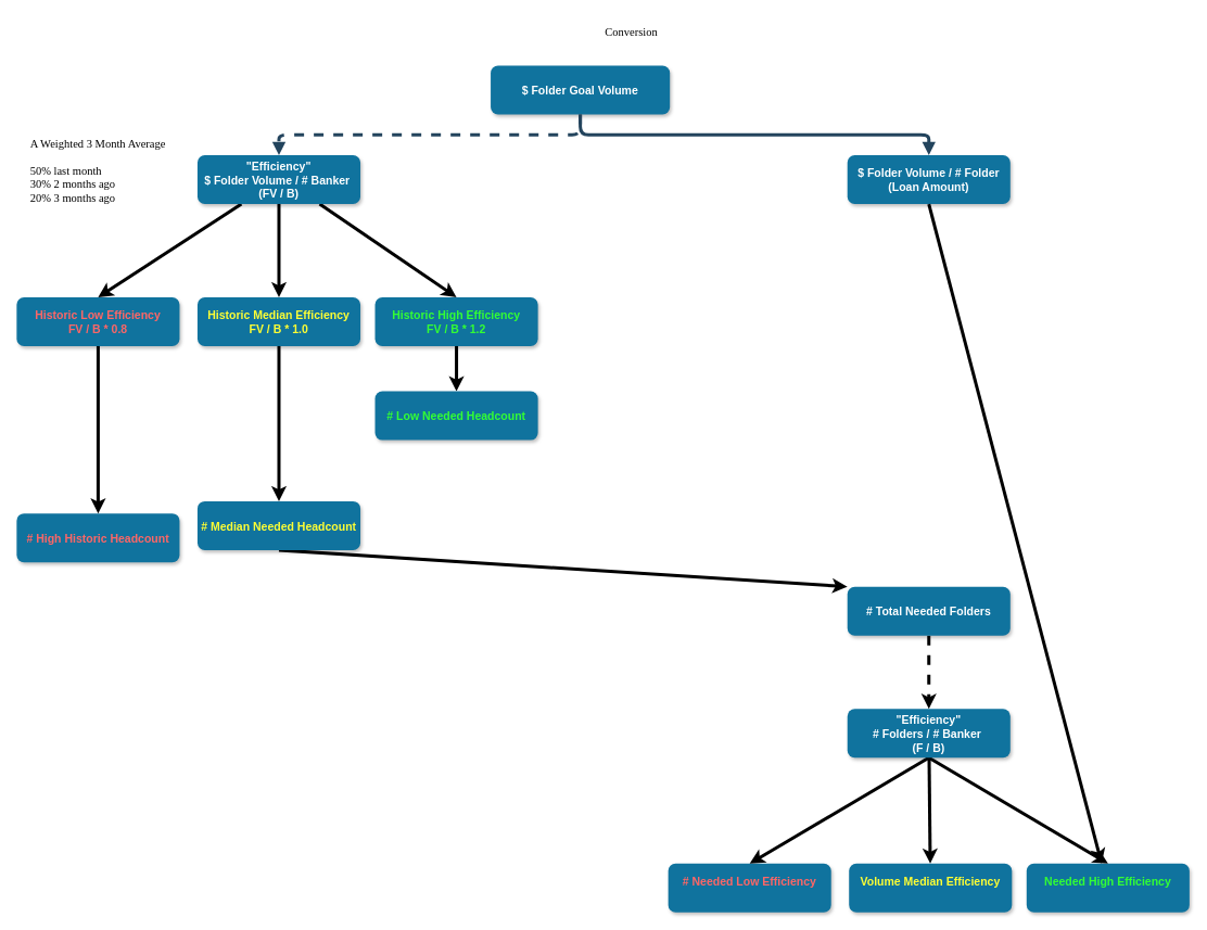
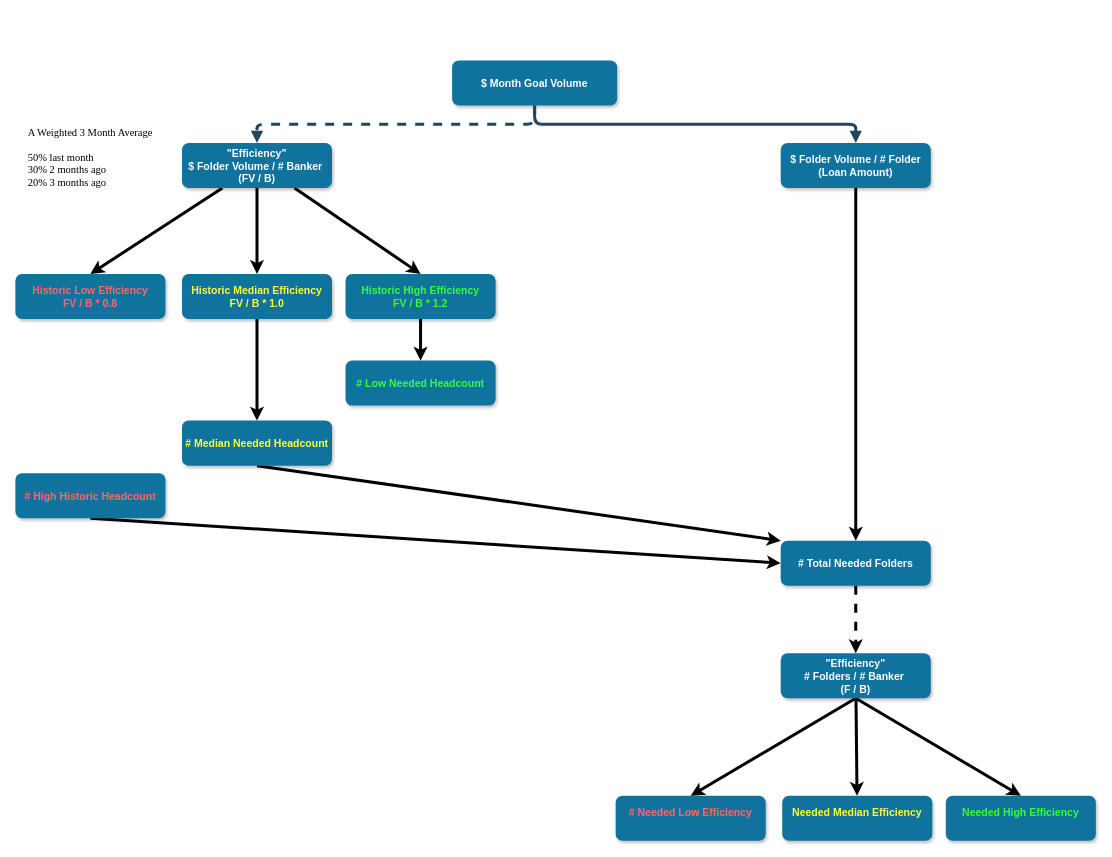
  <mxCell id="0" />
  <mxCell id="1" parent="0" />
- <mxCell id="2" value="$ Folder Goal Volume" style="rounded=1;fillColor=#10739E;strokeColor=none;shadow=1;gradientColor=none;fontStyle=1;fontColor=#FFFFFF;fontSize=14;" parent="1" vertex="1"><mxGeometry x="602" y="80" width="220" height="60" as="geometry" /></mxCell>
+ <mxCell id="2" value="$ Month Goal Volume" style="rounded=1;fillColor=#10739E;strokeColor=none;shadow=1;gradientColor=none;fontStyle=1;fontColor=#FFFFFF;fontSize=14;" parent="1" vertex="1"><mxGeometry x="602" y="80" width="220" height="60" as="geometry" /></mxCell>
  <mxCell id="3" value="" style="rounded=1;orthogonalLoop=1;jettySize=auto;html=1;strokeWidth=4;" parent="1" source="6" target="12" edge="1"><mxGeometry relative="1" as="geometry" /></mxCell>
  <mxCell id="4" style="edgeStyle=none;rounded=1;orthogonalLoop=1;jettySize=auto;html=1;entryX=0.5;entryY=0;entryDx=0;entryDy=0;strokeWidth=4;" parent="1" source="6" target="9" edge="1"><mxGeometry relative="1" as="geometry" /></mxCell>
  <mxCell id="5" style="edgeStyle=none;rounded=1;orthogonalLoop=1;jettySize=auto;html=1;exitX=0.75;exitY=1;exitDx=0;exitDy=0;entryX=0.5;entryY=0;entryDx=0;entryDy=0;strokeWidth=4;" parent="1" source="6" target="13" edge="1"><mxGeometry relative="1" as="geometry" /></mxCell>
  <mxCell id="6" value="&quot;Efficiency&quot;&#10;$ Folder Volume / # Banker &#10;(FV / B)" style="rounded=1;fillColor=#10739E;strokeColor=none;shadow=1;gradientColor=none;fontStyle=1;fontColor=#FFFFFF;fontSize=14;" parent="1" vertex="1"><mxGeometry x="242" y="190" width="200" height="60" as="geometry" /></mxCell>
  <mxCell id="7" value="$ Folder Volume / # Folder&#10;(Loan Amount)" style="rounded=1;fillColor=#10739E;strokeColor=none;shadow=1;gradientColor=none;fontStyle=1;fontColor=#FFFFFF;fontSize=14;" parent="1" vertex="1"><mxGeometry x="1040" y="190" width="200" height="60" as="geometry" /></mxCell>
- <mxCell id="8" value="" style="edgeStyle=none;rounded=1;orthogonalLoop=1;jettySize=auto;html=1;strokeWidth=4;" parent="1" source="9" target="15" edge="1"><mxGeometry relative="1" as="geometry" /></mxCell>
  <mxCell id="9" value="Historic Low Efficiency&#10;FV / B * 0.8" style="rounded=1;fillColor=#10739E;strokeColor=none;shadow=1;gradientColor=none;fontStyle=1;fontSize=14;fontColor=#FF6666;" parent="1" vertex="1"><mxGeometry x="20" y="364.5" width="200" height="60" as="geometry" /></mxCell>
  <mxCell id="10" value="" style="edgeStyle=elbowEdgeStyle;elbow=vertical;strokeWidth=4;endArrow=block;endFill=1;fontStyle=1;strokeColor=#23445D;dashed=1;" parent="1" source="2" target="6" edge="1"><mxGeometry x="42" y="-20" width="100" height="100" as="geometry"><mxPoint x="-38" y="0" as="sourcePoint" /><mxPoint x="62" y="-100" as="targetPoint" /></mxGeometry></mxCell>
  <mxCell id="11" value="" style="edgeStyle=elbowEdgeStyle;elbow=vertical;strokeWidth=4;endArrow=block;endFill=1;fontStyle=1;strokeColor=#23445D;" parent="1" source="2" target="7" edge="1"><mxGeometry x="42" y="-20" width="100" height="100" as="geometry"><mxPoint x="-38" y="0" as="sourcePoint" /><mxPoint x="62" y="-100" as="targetPoint" /></mxGeometry></mxCell>
  <mxCell id="12" value="Historic Median Efficiency&#10;FV / B * 1.0" style="rounded=1;fillColor=#10739E;strokeColor=none;shadow=1;gradientColor=none;fontStyle=1;fontSize=14;fontColor=#FFFF33;" parent="1" vertex="1"><mxGeometry x="242" y="364.5" width="200" height="60" as="geometry" /></mxCell>
  <mxCell id="13" value="Historic High Efficiency&#10;FV / B * 1.2" style="rounded=1;fillColor=#10739E;strokeColor=none;shadow=1;gradientColor=none;fontStyle=1;fontSize=14;fontColor=#33FF33;" parent="1" vertex="1"><mxGeometry x="460" y="364.5" width="200" height="60" as="geometry" /></mxCell>
+ <mxCell id="14" style="edgeStyle=none;rounded=1;orthogonalLoop=1;jettySize=auto;html=1;exitX=0.5;exitY=1;exitDx=0;exitDy=0;entryX=0;entryY=0.5;entryDx=0;entryDy=0;strokeWidth=4;" parent="1" source="15" target="23" edge="1"><mxGeometry relative="1" as="geometry" /></mxCell>
  <mxCell id="15" value="# High Historic Headcount" style="rounded=1;fillColor=#10739E;strokeColor=none;shadow=1;gradientColor=none;fontStyle=1;fontSize=14;fontColor=#FF6666;" parent="1" vertex="1"><mxGeometry x="20" y="630" width="200" height="60" as="geometry" /></mxCell>
  <mxCell id="16" value="" style="edgeStyle=none;rounded=1;orthogonalLoop=1;jettySize=auto;html=1;strokeWidth=4;" parent="1" target="18" edge="1"><mxGeometry relative="1" as="geometry"><mxPoint x="342" y="424.5" as="sourcePoint" /></mxGeometry></mxCell>
  <mxCell id="17" style="edgeStyle=none;rounded=1;orthogonalLoop=1;jettySize=auto;html=1;exitX=0.5;exitY=1;exitDx=0;exitDy=0;entryX=0;entryY=0;entryDx=0;entryDy=0;strokeWidth=4;" parent="1" source="18" target="23" edge="1"><mxGeometry relative="1" as="geometry" /></mxCell>
- <mxCell id="18" value="# Median Needed Headcount" style="rounded=1;fillColor=#10739E;strokeColor=none;shadow=1;gradientColor=none;fontStyle=1;fontSize=14;fontColor=#FFFF33;" parent="1" vertex="1"><mxGeometry x="242" y="615" width="200" height="60" as="geometry" /></mxCell>
+ <mxCell id="18" value="# Median Needed Headcount" style="rounded=1;fillColor=#10739E;strokeColor=none;shadow=1;gradientColor=none;fontStyle=1;fontSize=14;fontColor=#FFFF33;" parent="1" vertex="1"><mxGeometry x="242" y="560" width="200" height="60" as="geometry" /></mxCell>
  <mxCell id="19" value="" style="edgeStyle=none;rounded=1;orthogonalLoop=1;jettySize=auto;html=1;strokeWidth=4;" parent="1" target="20" edge="1"><mxGeometry relative="1" as="geometry"><mxPoint x="560" y="424.5" as="sourcePoint" /></mxGeometry></mxCell>
  <mxCell id="20" value="# Low Needed Headcount" style="rounded=1;fillColor=#10739E;strokeColor=none;shadow=1;gradientColor=none;fontStyle=1;fontSize=14;fontColor=#33FF33;" parent="1" vertex="1"><mxGeometry x="460" y="480" width="200" height="60" as="geometry" /></mxCell>
- <mxCell id="21" value="" style="edgeStyle=none;rounded=1;orthogonalLoop=1;jettySize=auto;html=1;strokeWidth=4;exitX=0.5;exitY=1;exitDx=0;exitDy=0;" parent="1" source="7" target="26" edge="1"><mxGeometry relative="1" as="geometry"><mxPoint x="912" y="304.5" as="sourcePoint" /></mxGeometry></mxCell>
+ <mxCell id="21" value="" style="edgeStyle=none;rounded=1;orthogonalLoop=1;jettySize=auto;html=1;strokeWidth=4;exitX=0.5;exitY=1;exitDx=0;exitDy=0;" parent="1" source="7" target="23" edge="1"><mxGeometry relative="1" as="geometry"><mxPoint x="912" y="304.5" as="sourcePoint" /></mxGeometry></mxCell>
  <mxCell id="22" value="" style="edgeStyle=none;rounded=1;orthogonalLoop=1;jettySize=auto;html=1;strokeColor=#000000;strokeWidth=4;dashed=1;" parent="1" source="23" target="32" edge="1"><mxGeometry relative="1" as="geometry" /></mxCell>
  <mxCell id="23" value="# Total Needed Folders" style="rounded=1;fillColor=#10739E;strokeColor=none;shadow=1;gradientColor=none;fontStyle=1;fontColor=#FFFFFF;fontSize=14;" parent="1" vertex="1"><mxGeometry x="1040" y="720" width="200" height="60" as="geometry" /></mxCell>
  <mxCell id="24" value="# Needed Low Efficiency&#10;" style="rounded=1;fillColor=#10739E;strokeColor=none;shadow=1;gradientColor=none;fontStyle=1;fontSize=14;fontColor=#FF6666;" parent="1" vertex="1"><mxGeometry x="820" y="1060" width="200" height="60" as="geometry" /></mxCell>
- <mxCell id="25" value="Volume Median Efficiency&#10;" style="rounded=1;fillColor=#10739E;strokeColor=none;shadow=1;gradientColor=none;fontStyle=1;fontSize=14;fontColor=#FFFF33;" parent="1" vertex="1"><mxGeometry x="1042" y="1060" width="200" height="60" as="geometry" /></mxCell>
+ <mxCell id="25" value="Needed Median Efficiency&#10;" style="rounded=1;fillColor=#10739E;strokeColor=none;shadow=1;gradientColor=none;fontStyle=1;fontSize=14;fontColor=#FFFF33;" parent="1" vertex="1"><mxGeometry x="1042" y="1060" width="200" height="60" as="geometry" /></mxCell>
  <mxCell id="26" value="Needed High Efficiency&#10;" style="rounded=1;fillColor=#10739E;strokeColor=none;shadow=1;gradientColor=none;fontStyle=1;fontSize=14;fontColor=#33FF33;" parent="1" vertex="1"><mxGeometry x="1260" y="1060" width="200" height="60" as="geometry" /></mxCell>
- <mxCell id="27" value="&lt;font face=&quot;Verdana&quot; style=&quot;font-size: 14px&quot;&gt;Conversion&lt;/font&gt;" style="text;html=1;strokeColor=none;fillColor=none;align=center;verticalAlign=middle;whiteSpace=wrap;rounded=0;" parent="1" vertex="1"><mxGeometry x="710" y="20" width="130" height="40" as="geometry" /></mxCell>
  <mxCell id="28" value="A Weighted 3 Month Average&lt;br style=&quot;font-size: 14px;&quot;&gt;&lt;br style=&quot;font-size: 14px;&quot;&gt;&lt;div style=&quot;text-align: left; font-size: 14px;&quot;&gt;&lt;span style=&quot;font-size: 14px;&quot;&gt;50% last month&lt;/span&gt;&lt;/div&gt;&lt;div style=&quot;text-align: left; font-size: 14px;&quot;&gt;&lt;span style=&quot;font-size: 14px;&quot;&gt;30% 2 months ago&lt;/span&gt;&lt;/div&gt;&lt;div style=&quot;text-align: left; font-size: 14px;&quot;&gt;&lt;span style=&quot;font-size: 14px;&quot;&gt;20% 3 months ago&lt;/span&gt;&lt;/div&gt;" style="text;html=1;strokeColor=none;fillColor=none;align=center;verticalAlign=middle;whiteSpace=wrap;rounded=0;fontFamily=Verdana;fontSize=14;" parent="1" vertex="1"><mxGeometry x="35" y="190" width="170" height="40" as="geometry" /></mxCell>
  <mxCell id="29" value="" style="edgeStyle=none;rounded=1;orthogonalLoop=1;jettySize=auto;html=1;strokeColor=#000000;strokeWidth=4;" parent="1" source="32" target="25" edge="1"><mxGeometry relative="1" as="geometry" /></mxCell>
  <mxCell id="30" style="edgeStyle=none;rounded=1;orthogonalLoop=1;jettySize=auto;html=1;entryX=0.5;entryY=0;entryDx=0;entryDy=0;strokeColor=#000000;strokeWidth=4;exitX=0.5;exitY=1;exitDx=0;exitDy=0;" parent="1" source="32" target="24" edge="1"><mxGeometry relative="1" as="geometry" /></mxCell>
  <mxCell id="31" style="edgeStyle=none;rounded=1;orthogonalLoop=1;jettySize=auto;html=1;entryX=0.5;entryY=0;entryDx=0;entryDy=0;strokeColor=#000000;strokeWidth=4;exitX=0.5;exitY=1;exitDx=0;exitDy=0;" parent="1" source="32" target="26" edge="1"><mxGeometry relative="1" as="geometry" /></mxCell>
  <mxCell id="32" value="&quot;Efficiency&quot;&#10;# Folders / # Banker &#10;(F / B)" style="rounded=1;fillColor=#10739E;strokeColor=none;shadow=1;gradientColor=none;fontStyle=1;fontColor=#FFFFFF;fontSize=14;" parent="1" vertex="1"><mxGeometry x="1040" y="870" width="200" height="60" as="geometry" /></mxCell>
